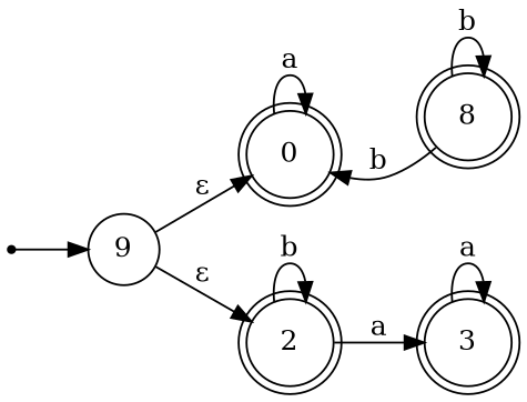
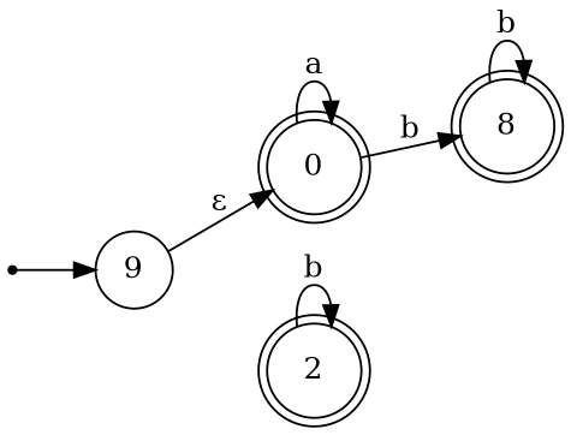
  digraph {
    rankdir=LR
    node [shape=doublecircle]
    0
    n2 [label=8]
    2
-   3
    q [shape=point]
    n6 [label=9 shape=circle]
    0 -> 0 [label=a]
-   n2 -> 0 [label=b]
+   0 -> n2 [label=b]
    n2 -> n2 [label=b]
    2 -> 2 [label=b]
-   2 -> 3 [label=a]
-   3 -> 3 [label=a]
    q -> n6
    n6 -> 0 [label="ε"]
-   n6 -> 2 [label="ε"]
  }
